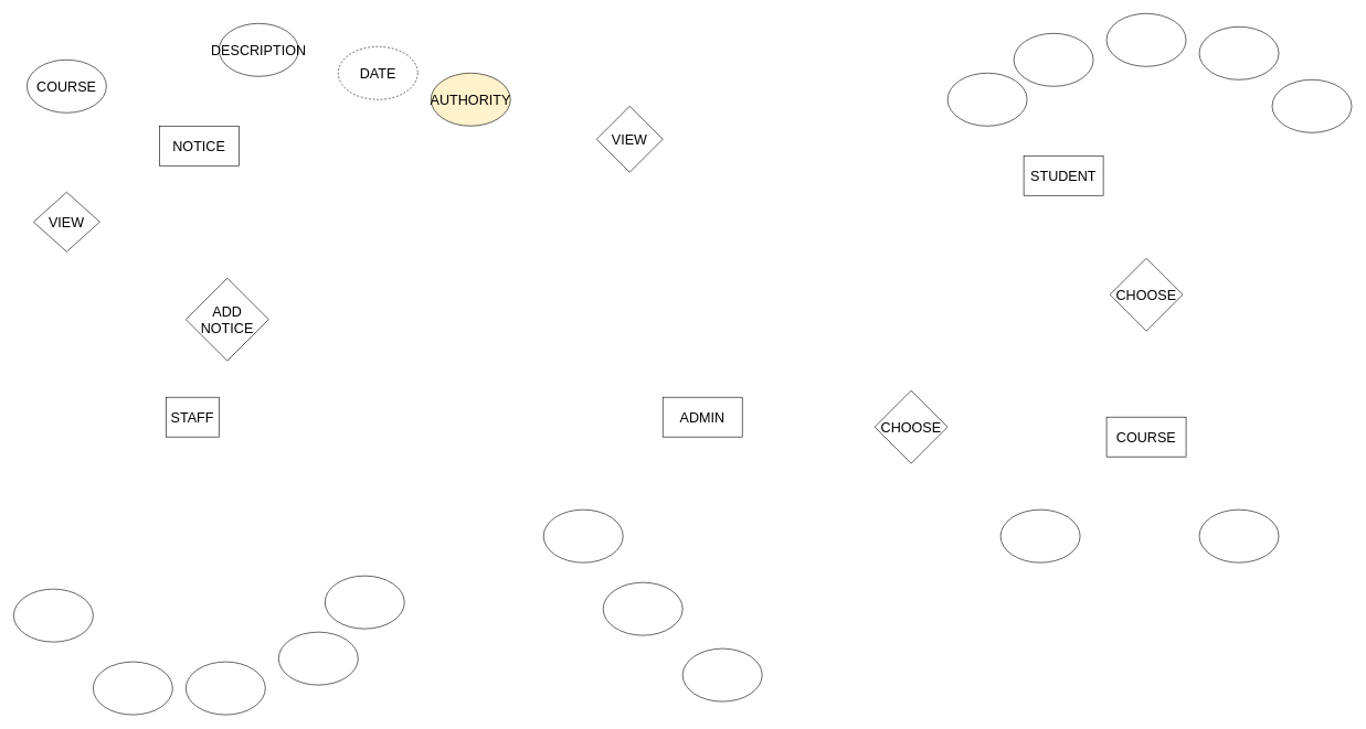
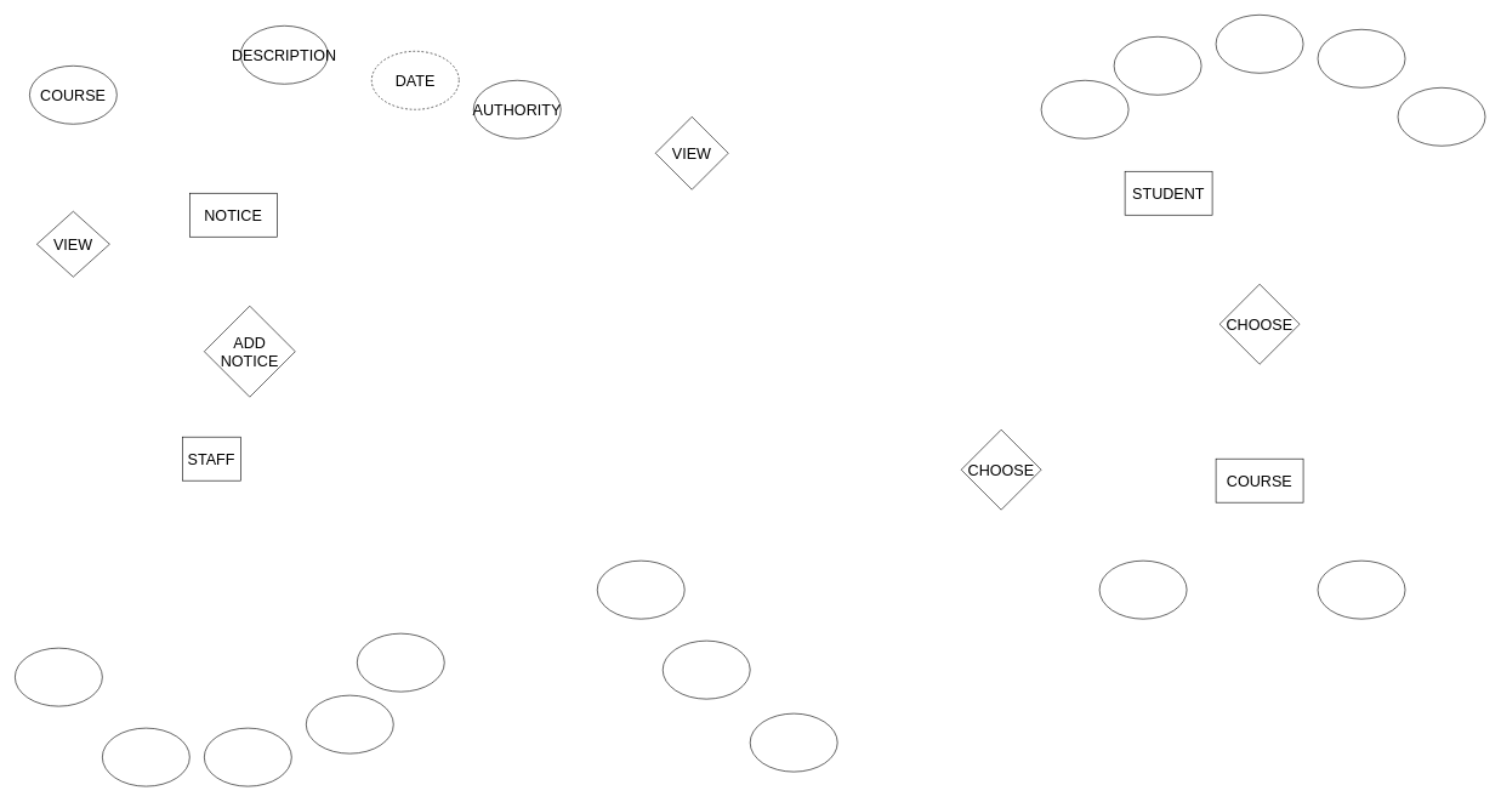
  <mxCell id="0" />
  <mxCell id="1" parent="0" />
- <mxCell id="2" value="NOTICE" style="rounded=0;whiteSpace=wrap;html=1;fontStyle=0;fontSize=21;" vertex="1" parent="1"><mxGeometry x="240" y="190" width="120" height="60" as="geometry" /></mxCell>
+ <mxCell id="2" value="NOTICE" style="rounded=0;whiteSpace=wrap;html=1;fontStyle=0;fontSize=21;" vertex="1" parent="1"><mxGeometry x="260" y="265" width="120" height="60" as="geometry" /></mxCell>
  <mxCell id="3" value="STUDENT" style="rounded=0;whiteSpace=wrap;html=1;fontSize=21;" vertex="1" parent="1"><mxGeometry x="1545" y="235" width="120" height="60" as="geometry" /></mxCell>
- <mxCell id="4" value="ADMIN" style="rounded=0;whiteSpace=wrap;html=1;fontSize=21;" vertex="1" parent="1"><mxGeometry x="1000" y="600" width="120" height="60" as="geometry" /></mxCell>
  <mxCell id="5" value="COURSE" style="rounded=0;whiteSpace=wrap;html=1;fontSize=21;" vertex="1" parent="1"><mxGeometry x="1670" y="630" width="120" height="60" as="geometry" /></mxCell>
  <mxCell id="6" value="STAFF" style="rounded=0;whiteSpace=wrap;html=1;fontSize=21;" vertex="1" parent="1"><mxGeometry x="250" y="600" width="80" height="60" as="geometry" /></mxCell>
  <mxCell id="7" value="COURSE" style="ellipse;whiteSpace=wrap;html=1;fontSize=21;" vertex="1" parent="1"><mxGeometry x="40" y="90" width="120" height="80" as="geometry" /></mxCell>
  <mxCell id="8" value="DESCRIPTION" style="ellipse;whiteSpace=wrap;html=1;fontSize=21;" vertex="1" parent="1"><mxGeometry x="330" y="35" width="120" height="80" as="geometry" /></mxCell>
  <mxCell id="9" value="DATE" style="ellipse;whiteSpace=wrap;html=1;fontSize=21;dashed=1;" vertex="1" parent="1"><mxGeometry x="510" y="70" width="120" height="80" as="geometry" /></mxCell>
  <mxCell id="10" value="VIEW" style="rhombus;whiteSpace=wrap;html=1;fontSize=21;" vertex="1" parent="1"><mxGeometry x="50" y="290" width="100" height="90" as="geometry" /></mxCell>
  <mxCell id="11" value="CHOOSE" style="rhombus;whiteSpace=wrap;html=1;fontSize=21;" vertex="1" parent="1"><mxGeometry x="1675" y="390" width="110" height="110" as="geometry" /></mxCell>
  <mxCell id="12" value="VIEW" style="rhombus;whiteSpace=wrap;html=1;fontSize=21;" vertex="1" parent="1"><mxGeometry x="900" y="160" width="100" height="100" as="geometry" /></mxCell>
  <mxCell id="13" value="" style="ellipse;whiteSpace=wrap;html=1;fontSize=21;" vertex="1" parent="1"><mxGeometry x="1430" y="110" width="120" height="80" as="geometry" /></mxCell>
  <mxCell id="14" value="" style="ellipse;whiteSpace=wrap;html=1;fontSize=21;" vertex="1" parent="1"><mxGeometry x="1530" y="50" width="120" height="80" as="geometry" /></mxCell>
  <mxCell id="15" value="" style="ellipse;whiteSpace=wrap;html=1;fontSize=21;" vertex="1" parent="1"><mxGeometry x="1670" y="20" width="120" height="80" as="geometry" /></mxCell>
  <mxCell id="16" value="" style="ellipse;whiteSpace=wrap;html=1;fontSize=21;" vertex="1" parent="1"><mxGeometry x="1920" y="120" width="120" height="80" as="geometry" /></mxCell>
  <mxCell id="17" value="" style="ellipse;whiteSpace=wrap;html=1;fontSize=21;" vertex="1" parent="1"><mxGeometry x="1810" y="40" width="120" height="80" as="geometry" /></mxCell>
  <mxCell id="18" value="" style="ellipse;whiteSpace=wrap;html=1;fontSize=21;" vertex="1" parent="1"><mxGeometry x="1510" y="770" width="120" height="80" as="geometry" /></mxCell>
  <mxCell id="19" value="" style="ellipse;whiteSpace=wrap;html=1;fontSize=21;" vertex="1" parent="1"><mxGeometry x="1810" y="770" width="120" height="80" as="geometry" /></mxCell>
  <mxCell id="20" value="CHOOSE" style="rhombus;whiteSpace=wrap;html=1;fontSize=21;" vertex="1" parent="1"><mxGeometry x="1320" y="590" width="110" height="110" as="geometry" /></mxCell>
  <mxCell id="21" value="" style="ellipse;whiteSpace=wrap;html=1;fontSize=21;" vertex="1" parent="1"><mxGeometry x="910" y="880" width="120" height="80" as="geometry" /></mxCell>
  <mxCell id="22" value="" style="ellipse;whiteSpace=wrap;html=1;fontSize=21;" vertex="1" parent="1"><mxGeometry x="820" y="770" width="120" height="80" as="geometry" /></mxCell>
  <mxCell id="23" value="" style="ellipse;whiteSpace=wrap;html=1;fontSize=21;" vertex="1" parent="1"><mxGeometry x="1030" y="980" width="120" height="80" as="geometry" /></mxCell>
  <mxCell id="24" value="" style="ellipse;whiteSpace=wrap;html=1;fontSize=21;" vertex="1" parent="1"><mxGeometry x="140" y="1000" width="120" height="80" as="geometry" /></mxCell>
  <mxCell id="25" value="" style="ellipse;whiteSpace=wrap;html=1;fontSize=21;" vertex="1" parent="1"><mxGeometry x="20" y="890" width="120" height="80" as="geometry" /></mxCell>
  <mxCell id="26" value="" style="ellipse;whiteSpace=wrap;html=1;fontSize=21;" vertex="1" parent="1"><mxGeometry x="280" y="1000" width="120" height="80" as="geometry" /></mxCell>
  <mxCell id="27" value="" style="ellipse;whiteSpace=wrap;html=1;fontSize=21;" vertex="1" parent="1"><mxGeometry x="420" y="955" width="120" height="80" as="geometry" /></mxCell>
  <mxCell id="28" value="" style="ellipse;whiteSpace=wrap;html=1;fontSize=21;" vertex="1" parent="1"><mxGeometry x="490" y="870" width="120" height="80" as="geometry" /></mxCell>
  <mxCell id="29" value="&lt;div&gt;ADD&lt;/div&gt;&lt;div&gt;NOTICE&lt;br&gt;&lt;/div&gt;" style="rhombus;whiteSpace=wrap;html=1;fontSize=21;" vertex="1" parent="1"><mxGeometry x="280" y="420" width="125" height="125" as="geometry" /></mxCell>
- <mxCell id="30" value="AUTHORITY" style="ellipse;whiteSpace=wrap;html=1;fontSize=21;fillColor=#fff2cc;" vertex="1" parent="1"><mxGeometry x="650" y="110" width="120" height="80" as="geometry" /></mxCell>
+ <mxCell id="30" value="AUTHORITY" style="ellipse;whiteSpace=wrap;html=1;fontSize=21;" vertex="1" parent="1"><mxGeometry x="650" y="110" width="120" height="80" as="geometry" /></mxCell>
